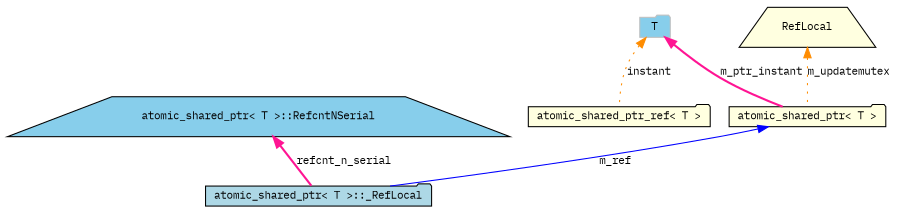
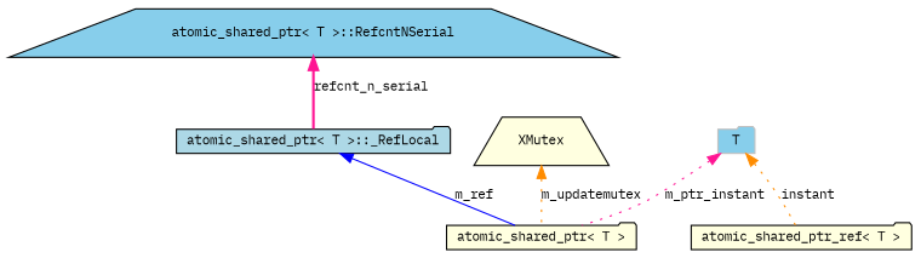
  digraph {
    fontname="IBM Plex Mono"
    node [color=black fillcolor=lightyellow fontname="IBM Plex Mono" fontsize=10 shape=folder style=filled]
    edge [color=deeppink dir=back fontname="IBM Plex Mono" fontsize=10 labelfontname="FreeSans.ttf" labelfontsize=10 style=bold]
    n1 [fontcolor=black height=0.2 label="atomic_shared_ptr\< T \>" width=0.4]
    n2 [fillcolor=lightblue height=0.2 label="atomic_shared_ptr\< T \>::_RefLocal" width=0.4]
    n3 [fillcolor=skyblue height=0.2 label="atomic_shared_ptr\< T \>::RefcntNSerial" shape=trapezium width=0.4]
    n4 [height=0.2 label="atomic_shared_ptr_ref\< T \>" width=0.4]
    n5 [color=grey75 fillcolor=skyblue height=0.2 label=T width=0.4]
-   n6 [height=0.2 label=RefLocal shape=trapezium width=0.4]
-   n1 -> n2 [color=blue label=m_ref style=solid]
+   n6 [height=0.2 label=XMutex shape=trapezium width=0.4]
+   n2 -> n1 [color=blue label=m_ref style=solid]
    n3 -> n2 [label=refcnt_n_serial]
-   n5 -> n1 [label=m_ptr_instant]
+   n5 -> n1 [label=m_ptr_instant style=dotted]
    n5 -> n4 [color=darkorange label=instant style=dotted]
    n6 -> n1 [color=darkorange label=m_updatemutex style=dotted]
  }
